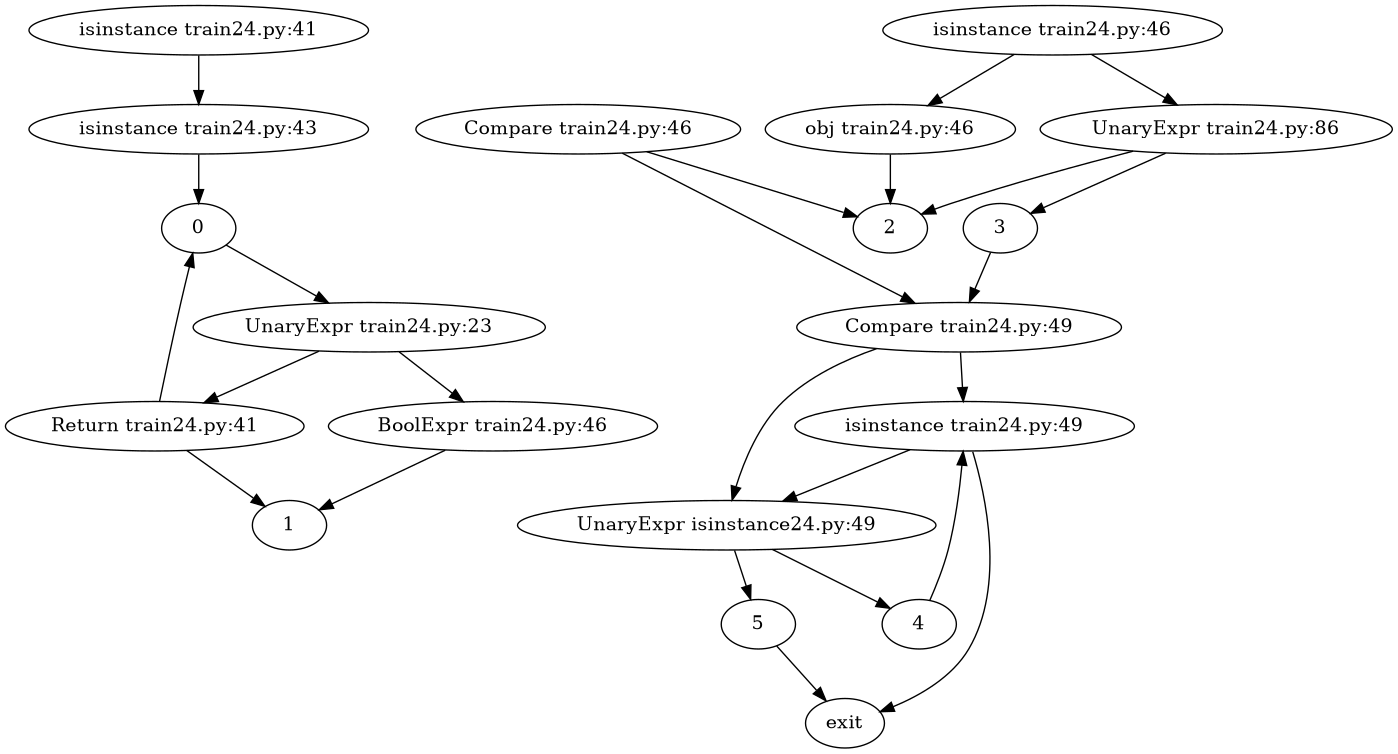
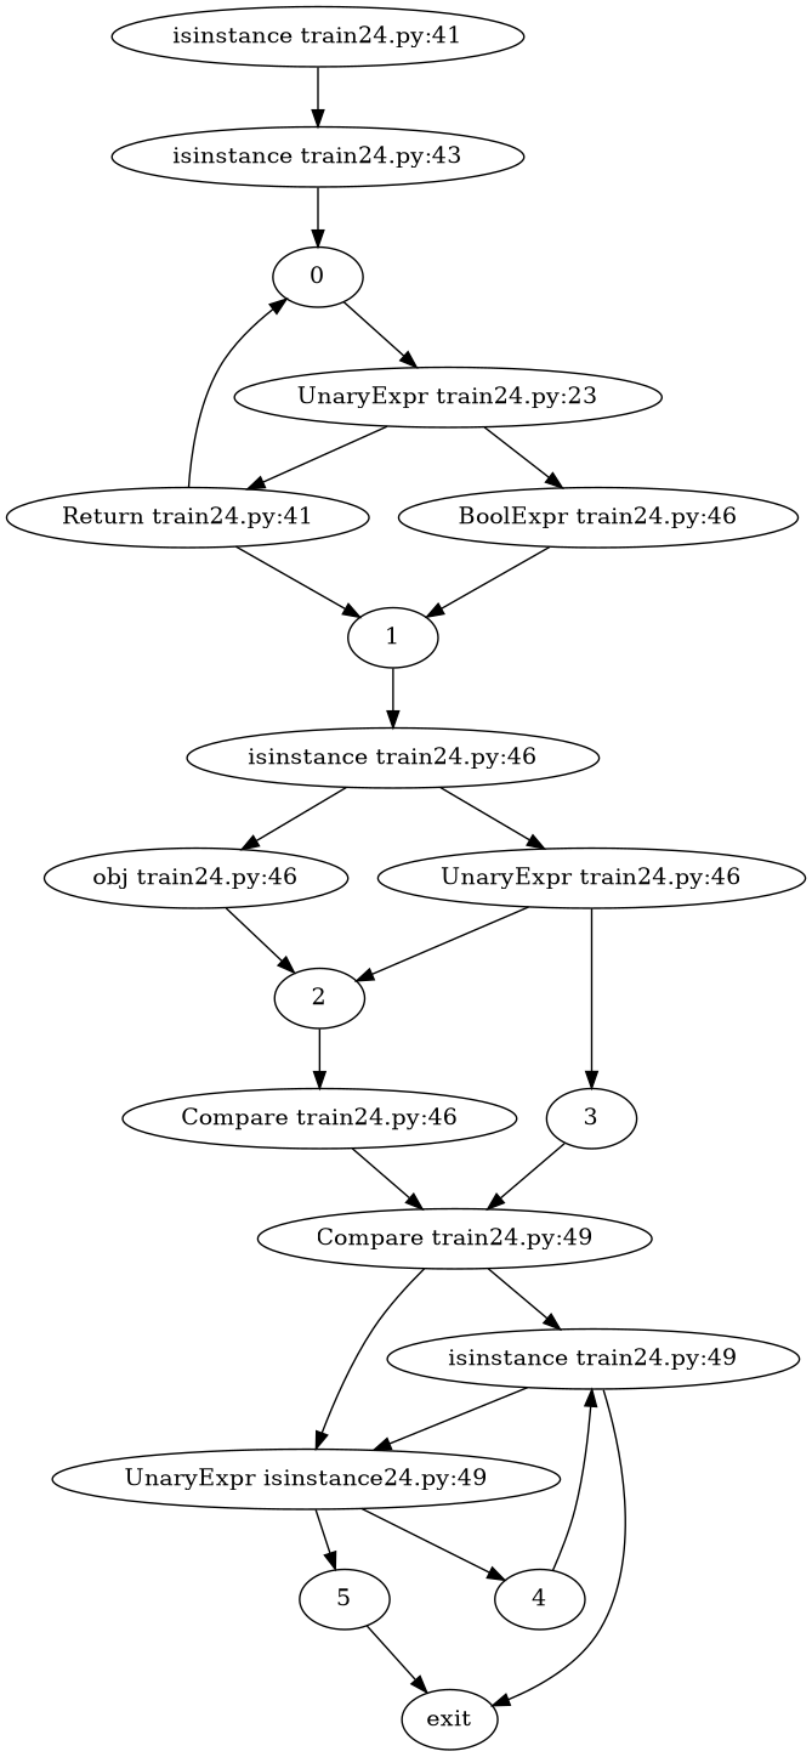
  strict digraph {
    "isinstance train24.py:41"
    "isinstance train24.py:43"
    0
    "Return train24.py:41"
    1
    n6 [label="UnaryExpr train24.py:23"]
    "BoolExpr train24.py:46"
    "isinstance train24.py:46"
    "obj train24.py:46"
-   "UnaryExpr train24.py:46" [label="UnaryExpr train24.py:86"]
+   "UnaryExpr train24.py:46"
    2
    3
    "Compare train24.py:46"
    "Compare train24.py:49"
    "isinstance train24.py:49"
    n16 [label="UnaryExpr isinstance24.py:49"]
    exit
    4
    5
    "isinstance train24.py:41" -> "isinstance train24.py:43"
    "isinstance train24.py:43" -> 0
    0 -> n6
    "Return train24.py:41" -> 0
    "Return train24.py:41" -> 1
+   1 -> "isinstance train24.py:46"
    n6 -> "Return train24.py:41"
    n6 -> "BoolExpr train24.py:46"
    "BoolExpr train24.py:46" -> 1
    "isinstance train24.py:46" -> "obj train24.py:46"
    "isinstance train24.py:46" -> "UnaryExpr train24.py:46"
    "obj train24.py:46" -> 2
    "UnaryExpr train24.py:46" -> 2
    "UnaryExpr train24.py:46" -> 3
-   "Compare train24.py:46" -> 2
+   2 -> "Compare train24.py:46"
    3 -> "Compare train24.py:49"
    "Compare train24.py:46" -> "Compare train24.py:49"
    "Compare train24.py:49" -> "isinstance train24.py:49"
    "Compare train24.py:49" -> n16
    "isinstance train24.py:49" -> n16
    "isinstance train24.py:49" -> exit
    n16 -> 4
    n16 -> 5
    4 -> "isinstance train24.py:49"
    5 -> exit
  }
